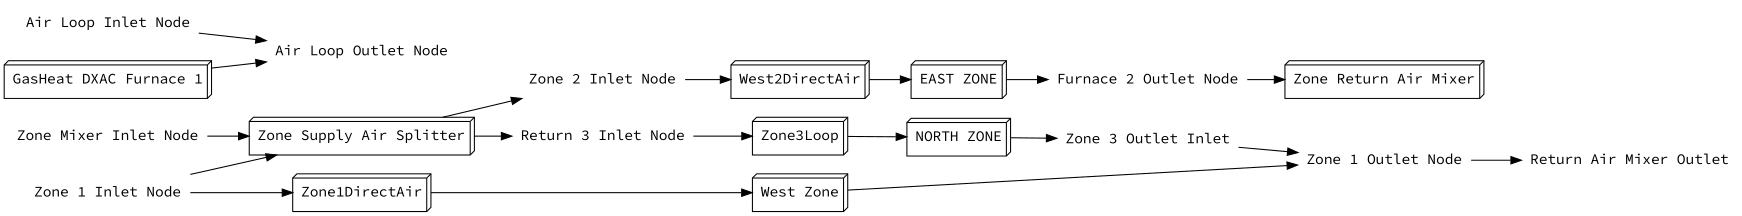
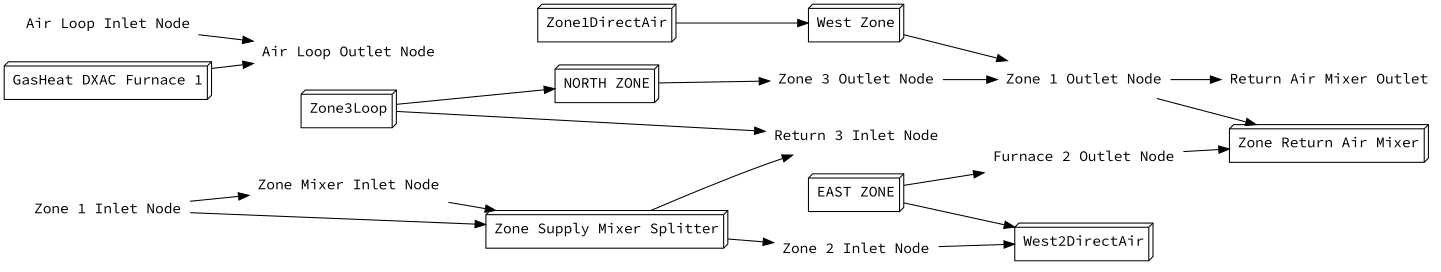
  digraph {
    fontname="Source Code Pro"
    rankdir=LR
    node [fontname="Source Code Pro" shape=plaintext]
    edge [fontname="Source Code Pro"]
    n1 [label="Zone Mixer Inlet Node"]
-   n2 [label="Zone Supply Air Splitter" shape=box3d]
+   n2 [label="Zone Supply Mixer Splitter" shape=box3d]
    n3 [label="Return 3 Inlet Node"]
    n4 [label="Zone 2 Inlet Node"]
    n5 [label="NORTH ZONE" shape=box3d]
-   n6 [label="Zone 3 Outlet Inlet"]
+   n6 [label="Zone 3 Outlet Node"]
    n7 [label="Zone 1 Outlet Node"]
    n8 [label="Zone 1 Inlet Node"]
    n9 [label=Zone1DirectAir shape=box3d]
    n10 [label="West Zone" shape=box3d]
    n11 [label="Zone Return Air Mixer" shape=box3d]
    n12 [label="Return Air Mixer Outlet"]
    n13 [label="Air Loop Inlet Node"]
    n14 [label="Air Loop Outlet Node"]
    n15 [label="GasHeat DXAC Furnace 1" shape=box3d]
    n16 [label="EAST ZONE" shape=box3d]
    n17 [label="Furnace 2 Outlet Node"]
    n18 [label=Zone3Loop shape=box3d]
    n19 [label=West2DirectAir shape=box3d]
    n1 -> n2
    n2 -> n3
    n2 -> n4
-   n3 -> n18
+   n18 -> n3
    n4 -> n19
    n5 -> n6
    n6 -> n7
+   n7 -> n11
    n7 -> n12
    n8 -> n2
-   n8 -> n9
+   n8 -> n1
    n9 -> n10
    n10 -> n7
    n13 -> n14
    n15 -> n14
    n16 -> n17
    n17 -> n11
    n18 -> n5
-   n19 -> n16
+   n16 -> n19
  }
